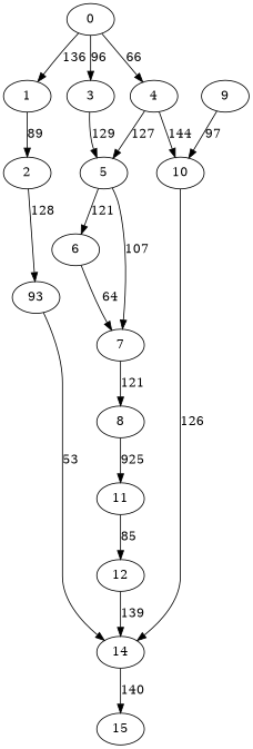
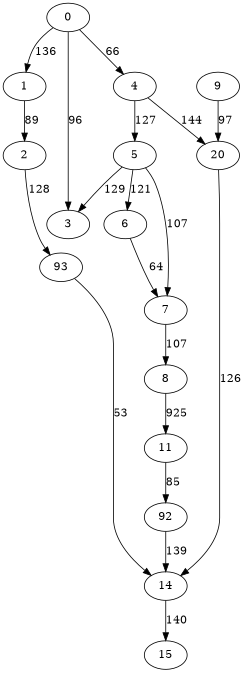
  digraph {
    0
    1
    3
    4
    2
    5
-   10
+   10 [label=20]
    9
    n9 [label=93]
    6
    7
    14
    15
    8
    11
-   12
+   12 [label=92]
    0 -> 1 [label=136]
    0 -> 3 [label=96]
    0 -> 4 [label=66]
    1 -> 2 [label=89]
-   3 -> 5 [label=129]
+   5 -> 3 [label=129]
    4 -> 5 [label=127]
    4 -> 10 [label=144]
    2 -> n9 [label=128]
    5 -> 6 [label=121]
    5 -> 7 [label=107]
    10 -> 14 [label=126]
    9 -> 10 [label=97]
    n9 -> 14 [label=53]
    6 -> 7 [label=64]
-   7 -> 8 [label=121]
+   7 -> 8 [label=107]
    14 -> 15 [label=140]
    8 -> 11 [label=925]
    11 -> 12 [label=85]
    12 -> 14 [label=139]
  }
